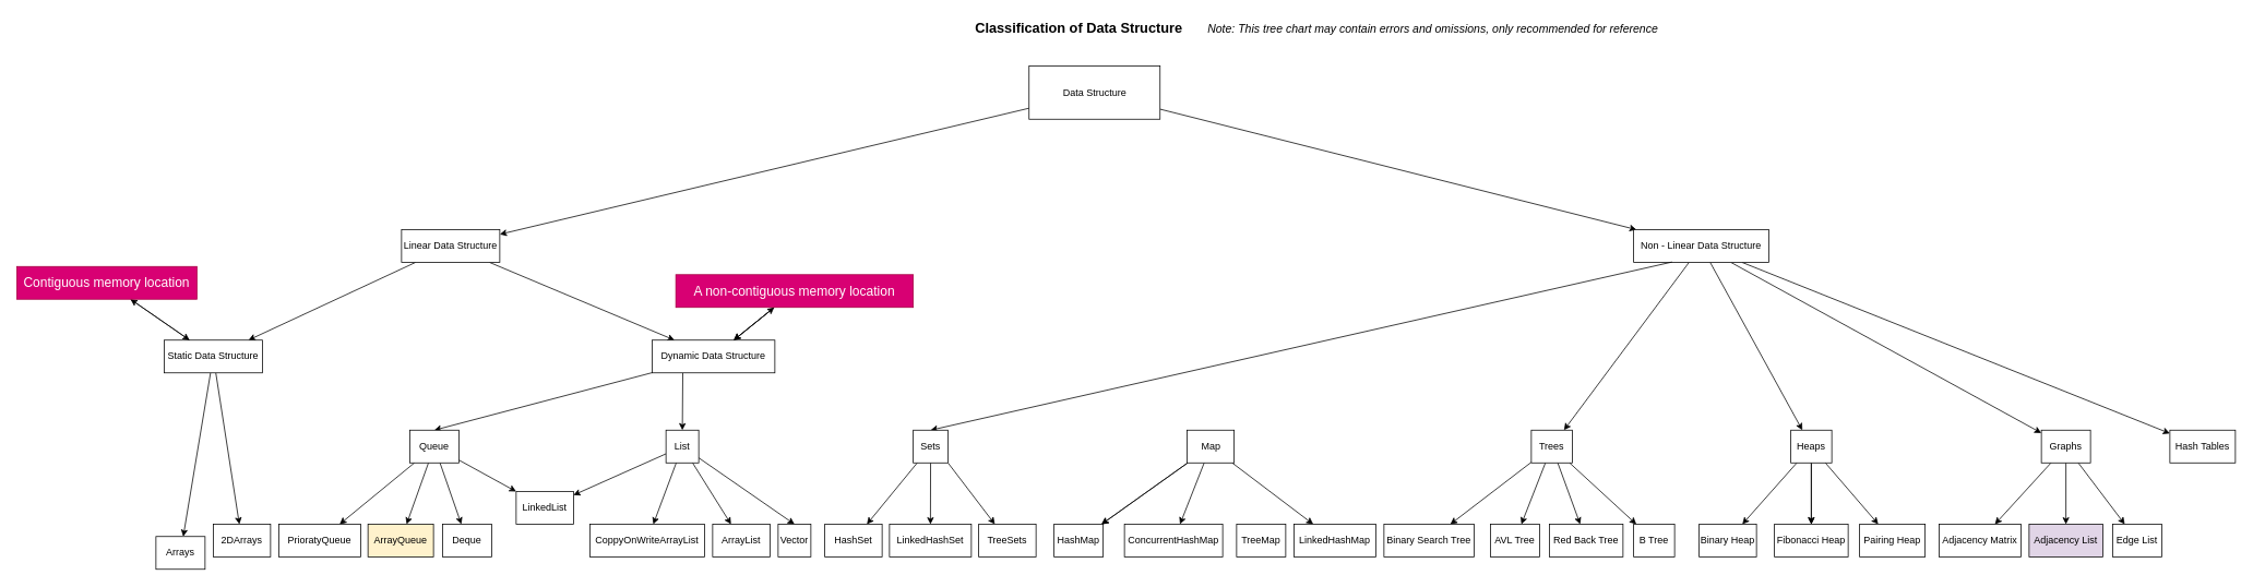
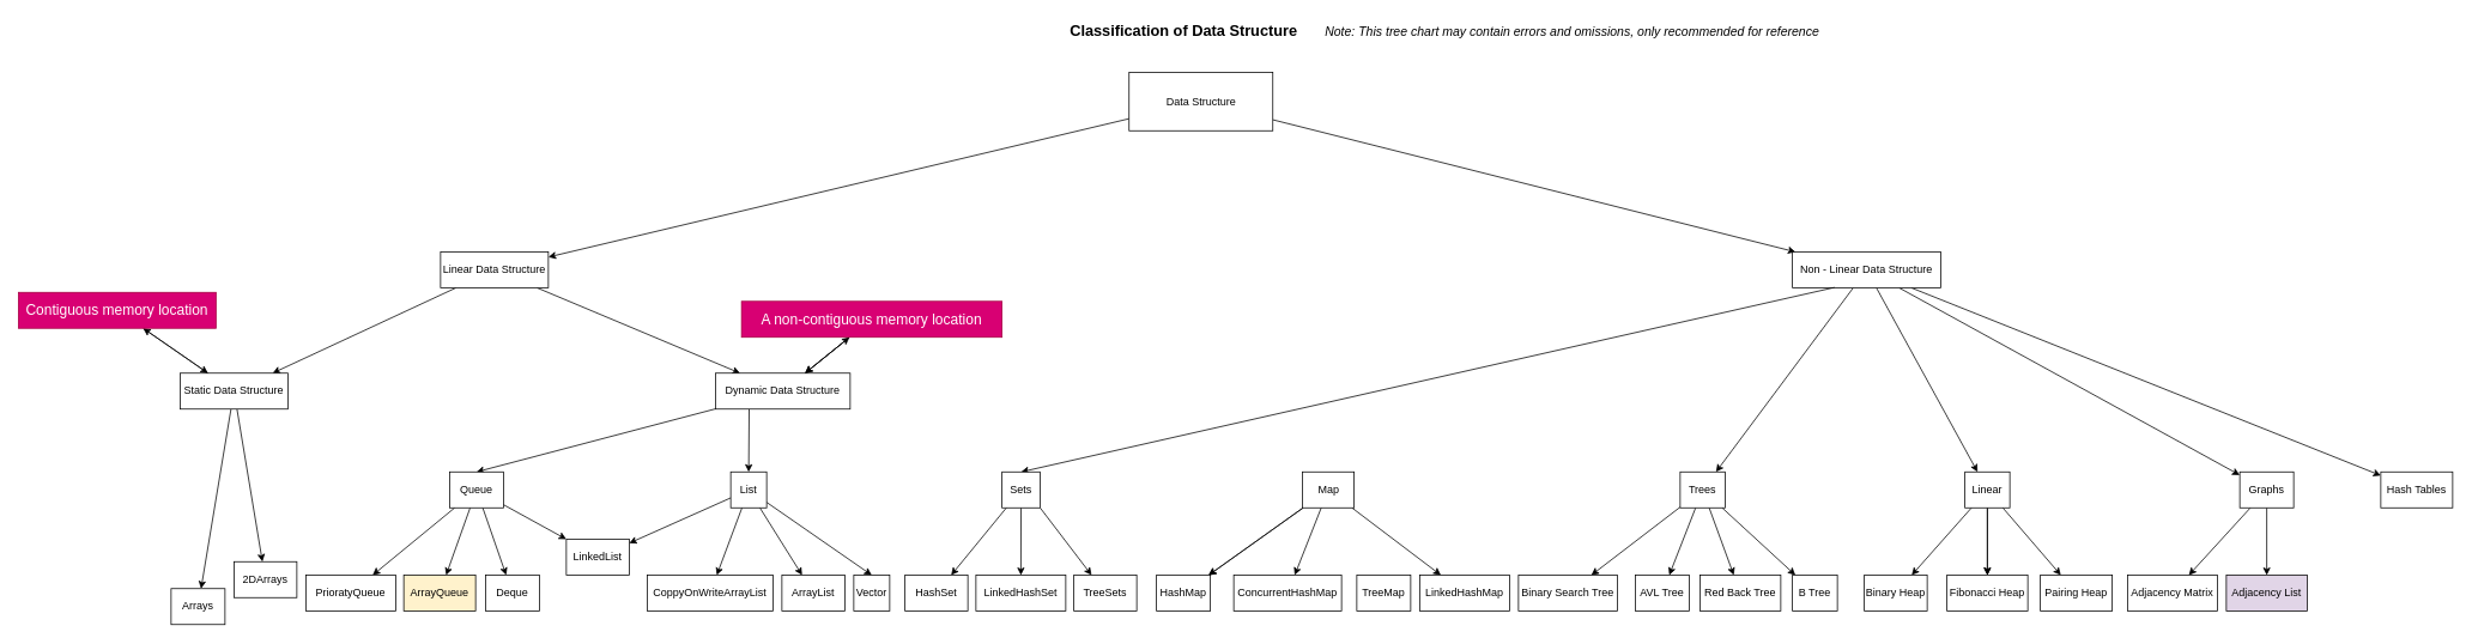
  <mxCell id="0" />
  <mxCell id="1" parent="0" />
  <mxCell id="2" value="Classification of Data Structure" style="text;strokeColor=none;align=center;fillColor=none;html=1;verticalAlign=middle;whiteSpace=wrap;rounded=0;glass=0;fontSize=17;labelBackgroundColor=none;fontStyle=1;" parent="1" vertex="1"><mxGeometry x="1184.5" y="20" width="265" height="30" as="geometry" /></mxCell>
  <mxCell id="3" style="edgeStyle=none;html=1;verticalAlign=middle;" parent="1" source="5" target="8" edge="1"><mxGeometry relative="1" as="geometry" /></mxCell>
  <mxCell id="4" style="edgeStyle=none;html=1;verticalAlign=middle;" parent="1" source="5" target="14" edge="1"><mxGeometry relative="1" as="geometry" /></mxCell>
  <mxCell id="5" value="Data Structure" style="whiteSpace=wrap;html=1;verticalAlign=middle;" parent="1" vertex="1"><mxGeometry x="1256.5" y="80" width="160" height="65" as="geometry" /></mxCell>
  <mxCell id="6" style="edgeStyle=none;html=1;verticalAlign=middle;" parent="1" source="8" target="18" edge="1"><mxGeometry relative="1" as="geometry" /></mxCell>
  <mxCell id="7" value="" style="edgeStyle=none;html=1;verticalAlign=middle;" parent="1" source="8" target="23" edge="1"><mxGeometry relative="1" as="geometry" /></mxCell>
  <mxCell id="8" value="Linear Data Structure" style="whiteSpace=wrap;html=1;verticalAlign=middle;" parent="1" vertex="1"><mxGeometry x="490" y="280" width="120" height="40" as="geometry" /></mxCell>
  <mxCell id="9" value="" style="edgeStyle=none;html=1;verticalAlign=middle;" parent="1" source="14" target="28" edge="1"><mxGeometry relative="1" as="geometry" /></mxCell>
  <mxCell id="10" value="" style="edgeStyle=none;html=1;verticalAlign=middle;" parent="1" source="14" target="32" edge="1"><mxGeometry relative="1" as="geometry" /></mxCell>
  <mxCell id="11" value="" style="edgeStyle=none;html=1;verticalAlign=middle;" parent="1" source="14" target="64" edge="1"><mxGeometry relative="1" as="geometry" /></mxCell>
  <mxCell id="12" value="" style="edgeStyle=none;html=1;verticalAlign=middle;" parent="1" source="14" target="65" edge="1"><mxGeometry relative="1" as="geometry" /></mxCell>
  <mxCell id="13" value="" style="edgeStyle=none;html=1;exitX=1;exitY=1;exitDx=0;exitDy=0;verticalAlign=middle;" parent="1" source="56" target="66" edge="1"><mxGeometry relative="1" as="geometry" /></mxCell>
  <mxCell id="14" value="Non - Linear Data Structure" style="whiteSpace=wrap;html=1;verticalAlign=middle;" parent="1" vertex="1"><mxGeometry x="1995" y="280" width="165" height="40" as="geometry" /></mxCell>
  <mxCell id="15" value="" style="edgeStyle=none;html=1;verticalAlign=middle;" parent="1" source="18" target="33" edge="1"><mxGeometry relative="1" as="geometry" /></mxCell>
  <mxCell id="16" value="" style="edgeStyle=none;html=1;verticalAlign=middle;" parent="1" source="18" target="48" edge="1"><mxGeometry relative="1" as="geometry" /></mxCell>
  <mxCell id="17" value="" style="edgeStyle=none;html=1;verticalAlign=middle;" parent="1" source="18" target="68" edge="1"><mxGeometry relative="1" as="geometry" /></mxCell>
  <mxCell id="18" value="Static Data Structure" style="whiteSpace=wrap;html=1;verticalAlign=middle;" parent="1" vertex="1"><mxGeometry x="200" y="415" width="120" height="40" as="geometry" /></mxCell>
  <mxCell id="19" value="" style="edgeStyle=none;html=1;entryX=0.5;entryY=0;entryDx=0;entryDy=0;verticalAlign=middle;" parent="1" source="23" target="38" edge="1"><mxGeometry relative="1" as="geometry" /></mxCell>
  <mxCell id="20" value="" style="edgeStyle=none;html=1;entryX=0.5;entryY=0;entryDx=0;entryDy=0;exitX=0.25;exitY=1;exitDx=0;exitDy=0;verticalAlign=middle;" parent="1" source="23" target="43" edge="1"><mxGeometry relative="1" as="geometry" /></mxCell>
  <mxCell id="21" value="" style="edgeStyle=none;html=1;verticalAlign=middle;" parent="1" source="23" target="46" edge="1"><mxGeometry relative="1" as="geometry" /></mxCell>
  <mxCell id="22" value="" style="edgeStyle=none;html=1;exitX=0.284;exitY=0.988;exitDx=0;exitDy=0;entryX=0.5;entryY=0;entryDx=0;entryDy=0;exitPerimeter=0;verticalAlign=middle;" parent="1" source="14" target="56" edge="1"><mxGeometry relative="1" as="geometry" /></mxCell>
  <mxCell id="23" value="Dynamic Data Structure" style="whiteSpace=wrap;html=1;verticalAlign=middle;" parent="1" vertex="1"><mxGeometry x="796" y="415" width="150" height="40" as="geometry" /></mxCell>
  <mxCell id="24" value="" style="edgeStyle=none;html=1;verticalAlign=middle;" parent="1" source="28" target="78" edge="1"><mxGeometry relative="1" as="geometry" /></mxCell>
  <mxCell id="25" value="" style="edgeStyle=none;html=1;verticalAlign=middle;" parent="1" source="28" target="79" edge="1"><mxGeometry relative="1" as="geometry" /></mxCell>
  <mxCell id="26" value="" style="edgeStyle=none;html=1;verticalAlign=middle;" parent="1" source="28" target="80" edge="1"><mxGeometry relative="1" as="geometry" /></mxCell>
  <mxCell id="27" value="" style="edgeStyle=none;html=1;verticalAlign=middle;" parent="1" source="28" target="81" edge="1"><mxGeometry relative="1" as="geometry" /></mxCell>
  <mxCell id="28" value="Trees" style="whiteSpace=wrap;html=1;verticalAlign=middle;" parent="1" vertex="1"><mxGeometry x="1870" y="525" width="50" height="40" as="geometry" /></mxCell>
  <mxCell id="29" value="" style="edgeStyle=none;html=1;verticalAlign=middle;" parent="1" source="32" target="85" edge="1"><mxGeometry relative="1" as="geometry" /></mxCell>
  <mxCell id="30" value="" style="edgeStyle=none;html=1;verticalAlign=middle;" parent="1" source="32" target="86" edge="1"><mxGeometry relative="1" as="geometry" /></mxCell>
- <mxCell id="31" value="" style="edgeStyle=none;html=1;verticalAlign=middle;" parent="1" source="32" target="87" edge="1"><mxGeometry relative="1" as="geometry" /></mxCell>
  <mxCell id="32" value="Graphs" style="whiteSpace=wrap;html=1;verticalAlign=middle;" parent="1" vertex="1"><mxGeometry x="2493" y="525" width="60" height="40" as="geometry" /></mxCell>
  <mxCell id="33" value="Arrays" style="whiteSpace=wrap;html=1;verticalAlign=middle;" parent="1" vertex="1"><mxGeometry x="190" y="655" width="60" height="40" as="geometry" /></mxCell>
  <mxCell id="34" value="" style="edgeStyle=none;html=1;entryX=0;entryY=0;entryDx=0;entryDy=0;verticalAlign=middle;" parent="1" source="38" target="52" edge="1"><mxGeometry relative="1" as="geometry"><mxPoint x="320" y="637.353" as="targetPoint" /></mxGeometry></mxCell>
  <mxCell id="35" value="" style="edgeStyle=none;html=1;verticalAlign=middle;" parent="1" source="38" target="49" edge="1"><mxGeometry relative="1" as="geometry" /></mxCell>
  <mxCell id="36" value="" style="edgeStyle=none;html=1;verticalAlign=middle;" parent="1" source="38" target="50" edge="1"><mxGeometry relative="1" as="geometry" /></mxCell>
  <mxCell id="37" value="" style="edgeStyle=none;html=1;verticalAlign=middle;" parent="1" source="38" target="59" edge="1"><mxGeometry relative="1" as="geometry" /></mxCell>
  <mxCell id="38" value="Queue" style="whiteSpace=wrap;html=1;verticalAlign=middle;" parent="1" vertex="1"><mxGeometry x="500" y="525" width="60" height="40" as="geometry" /></mxCell>
  <mxCell id="39" value="" style="edgeStyle=none;html=1;verticalAlign=middle;" parent="1" source="43" target="51" edge="1"><mxGeometry relative="1" as="geometry" /></mxCell>
  <mxCell id="40" value="" style="edgeStyle=none;html=1;verticalAlign=middle;" parent="1" source="43" target="52" edge="1"><mxGeometry relative="1" as="geometry" /></mxCell>
  <mxCell id="41" style="edgeStyle=none;html=1;entryX=0.5;entryY=0;entryDx=0;entryDy=0;verticalAlign=middle;" parent="1" source="43" target="53" edge="1"><mxGeometry relative="1" as="geometry" /></mxCell>
  <mxCell id="42" value="" style="edgeStyle=none;html=1;verticalAlign=middle;" parent="1" source="43" target="67" edge="1"><mxGeometry relative="1" as="geometry" /></mxCell>
  <mxCell id="43" value="List" style="whiteSpace=wrap;html=1;verticalAlign=middle;" parent="1" vertex="1"><mxGeometry x="813" y="525" width="40" height="40" as="geometry" /></mxCell>
  <mxCell id="44" value="" style="edgeStyle=none;html=1;verticalAlign=middle;" parent="1" source="46" target="23" edge="1"><mxGeometry relative="1" as="geometry" /></mxCell>
  <mxCell id="45" style="edgeStyle=none;html=1;verticalAlign=middle;" parent="1" source="46" target="23" edge="1"><mxGeometry relative="1" as="geometry" /></mxCell>
  <mxCell id="46" value="A non-contiguous memory location" style="whiteSpace=wrap;html=1;fillColor=#d80073;fontColor=#ffffff;strokeColor=#A50040;fontSize=16;verticalAlign=middle;" parent="1" vertex="1"><mxGeometry x="825" y="335" width="290" height="40" as="geometry" /></mxCell>
  <mxCell id="47" style="edgeStyle=none;html=1;verticalAlign=middle;" parent="1" source="48" target="18" edge="1"><mxGeometry relative="1" as="geometry" /></mxCell>
  <mxCell id="48" value="&lt;span style=&quot;font-size: 16px;&quot;&gt;Contiguous memory location&lt;/span&gt;" style="whiteSpace=wrap;html=1;fillColor=#d80073;fontColor=#ffffff;strokeColor=#A50040;verticalAlign=middle;" parent="1" vertex="1"><mxGeometry x="20" y="325" width="220" height="40" as="geometry" /></mxCell>
  <mxCell id="49" value="PrioratyQueue" style="whiteSpace=wrap;html=1;verticalAlign=middle;" parent="1" vertex="1"><mxGeometry x="340" y="640" width="100" height="40" as="geometry" /></mxCell>
  <mxCell id="50" value="ArrayQueue" style="whiteSpace=wrap;html=1;verticalAlign=middle;fillColor=#fff2cc;" parent="1" vertex="1"><mxGeometry x="449" y="640" width="80" height="40" as="geometry" /></mxCell>
  <mxCell id="51" value="ArrayList" style="whiteSpace=wrap;html=1;verticalAlign=middle;" parent="1" vertex="1"><mxGeometry x="870" y="640" width="70" height="40" as="geometry" /></mxCell>
  <mxCell id="52" value="LinkedList" style="whiteSpace=wrap;html=1;verticalAlign=middle;" parent="1" vertex="1"><mxGeometry x="630" y="600" width="70" height="40" as="geometry" /></mxCell>
  <mxCell id="53" value="Vector" style="whiteSpace=wrap;html=1;verticalAlign=middle;" parent="1" vertex="1"><mxGeometry x="950" y="640" width="40" height="40" as="geometry" /></mxCell>
  <mxCell id="54" value="" style="edgeStyle=none;html=1;verticalAlign=middle;" parent="1" source="56" target="57" edge="1"><mxGeometry relative="1" as="geometry" /></mxCell>
  <mxCell id="55" value="" style="edgeStyle=none;html=1;verticalAlign=middle;" parent="1" source="56" target="58" edge="1"><mxGeometry relative="1" as="geometry" /></mxCell>
  <mxCell id="56" value="Sets" style="whiteSpace=wrap;html=1;verticalAlign=middle;" parent="1" vertex="1"><mxGeometry x="1115" y="525" width="42.5" height="40" as="geometry" /></mxCell>
  <mxCell id="57" value="HashSet" style="whiteSpace=wrap;html=1;verticalAlign=middle;" parent="1" vertex="1"><mxGeometry x="1007" y="640" width="70" height="40" as="geometry" /></mxCell>
  <mxCell id="58" value="LinkedHashSet" style="whiteSpace=wrap;html=1;verticalAlign=middle;" parent="1" vertex="1"><mxGeometry x="1086" y="640" width="100" height="40" as="geometry" /></mxCell>
  <mxCell id="59" value="Deque" style="whiteSpace=wrap;html=1;verticalAlign=middle;" parent="1" vertex="1"><mxGeometry x="540" y="640" width="60" height="40" as="geometry" /></mxCell>
  <mxCell id="60" value="" style="edgeStyle=none;html=1;verticalAlign=middle;" parent="1" source="64" target="82" edge="1"><mxGeometry relative="1" as="geometry" /></mxCell>
  <mxCell id="61" value="" style="edgeStyle=none;html=1;verticalAlign=middle;" parent="1" source="64" target="83" edge="1"><mxGeometry relative="1" as="geometry" /></mxCell>
  <mxCell id="62" value="" style="edgeStyle=none;html=1;verticalAlign=middle;" parent="1" source="64" target="83" edge="1"><mxGeometry relative="1" as="geometry" /></mxCell>
  <mxCell id="63" value="" style="edgeStyle=none;html=1;verticalAlign=middle;" parent="1" source="64" target="84" edge="1"><mxGeometry relative="1" as="geometry" /></mxCell>
- <mxCell id="64" value="Heaps" style="whiteSpace=wrap;html=1;verticalAlign=middle;" parent="1" vertex="1"><mxGeometry x="2187" y="525" width="50" height="40" as="geometry" /></mxCell>
+ <mxCell id="64" value="Linear" style="whiteSpace=wrap;html=1;verticalAlign=middle;" parent="1" vertex="1"><mxGeometry x="2187" y="525" width="50" height="40" as="geometry" /></mxCell>
  <mxCell id="65" value="Hash Tables" style="whiteSpace=wrap;html=1;verticalAlign=middle;" parent="1" vertex="1"><mxGeometry x="2650" y="525" width="80" height="40" as="geometry" /></mxCell>
  <mxCell id="66" value="TreeSets" style="whiteSpace=wrap;html=1;verticalAlign=middle;" parent="1" vertex="1"><mxGeometry x="1195" y="640" width="70" height="40" as="geometry" /></mxCell>
  <mxCell id="67" value="CoppyOnWriteArrayList" style="whiteSpace=wrap;html=1;verticalAlign=middle;" parent="1" vertex="1"><mxGeometry x="720" y="640" width="140" height="40" as="geometry" /></mxCell>
- <mxCell id="68" value="2DArrays" style="whiteSpace=wrap;html=1;verticalAlign=middle;" parent="1" vertex="1"><mxGeometry x="260" y="640" width="70" height="40" as="geometry" /></mxCell>
+ <mxCell id="68" value="2DArrays" style="whiteSpace=wrap;html=1;verticalAlign=middle;" parent="1" vertex="1"><mxGeometry x="260" y="625" width="70" height="40" as="geometry" /></mxCell>
  <mxCell id="69" value="" style="edgeStyle=none;html=1;verticalAlign=middle;" parent="1" source="73" target="74" edge="1"><mxGeometry relative="1" as="geometry" /></mxCell>
  <mxCell id="70" value="" style="edgeStyle=none;html=1;verticalAlign=middle;" parent="1" source="73" target="74" edge="1"><mxGeometry relative="1" as="geometry" /></mxCell>
  <mxCell id="71" value="" style="edgeStyle=none;html=1;verticalAlign=middle;" parent="1" source="73" target="75" edge="1"><mxGeometry relative="1" as="geometry" /></mxCell>
  <mxCell id="72" value="" style="edgeStyle=none;html=1;verticalAlign=middle;" parent="1" source="73" target="77" edge="1"><mxGeometry relative="1" as="geometry" /></mxCell>
  <mxCell id="73" value="Map" style="whiteSpace=wrap;html=1;verticalAlign=middle;" parent="1" vertex="1"><mxGeometry x="1449.5" y="525" width="57.5" height="40" as="geometry" /></mxCell>
  <mxCell id="74" value="HashMap" style="whiteSpace=wrap;html=1;verticalAlign=middle;" parent="1" vertex="1"><mxGeometry x="1287" y="640" width="60" height="40" as="geometry" /></mxCell>
  <mxCell id="75" value="LinkedHashMap" style="whiteSpace=wrap;html=1;verticalAlign=middle;" parent="1" vertex="1"><mxGeometry x="1580" y="640" width="100" height="40" as="geometry" /></mxCell>
  <mxCell id="76" value="TreeMap" style="whiteSpace=wrap;html=1;verticalAlign=middle;" parent="1" vertex="1"><mxGeometry x="1510" y="640" width="60" height="40" as="geometry" /></mxCell>
  <mxCell id="77" value="ConcurrentHashMap" style="whiteSpace=wrap;html=1;verticalAlign=middle;" parent="1" vertex="1"><mxGeometry x="1373" y="640" width="120" height="40" as="geometry" /></mxCell>
  <mxCell id="78" value="Binary Search Tree" style="whiteSpace=wrap;html=1;verticalAlign=middle;" parent="1" vertex="1"><mxGeometry x="1690" y="640" width="110" height="40" as="geometry" /></mxCell>
  <mxCell id="79" value="AVL Tree" style="whiteSpace=wrap;html=1;verticalAlign=middle;" parent="1" vertex="1"><mxGeometry x="1820" y="640" width="60" height="40" as="geometry" /></mxCell>
  <mxCell id="80" value="Red Back Tree" style="whiteSpace=wrap;html=1;verticalAlign=middle;" parent="1" vertex="1"><mxGeometry x="1892" y="640" width="90" height="40" as="geometry" /></mxCell>
  <mxCell id="81" value="B Tree" style="whiteSpace=wrap;html=1;verticalAlign=middle;" parent="1" vertex="1"><mxGeometry x="1995" y="640" width="50" height="40" as="geometry" /></mxCell>
  <mxCell id="82" value="Binary Heap" style="whiteSpace=wrap;html=1;verticalAlign=middle;" parent="1" vertex="1"><mxGeometry x="2075" y="640" width="70" height="40" as="geometry" /></mxCell>
  <mxCell id="83" value="Fibonacci Heap" style="whiteSpace=wrap;html=1;verticalAlign=middle;" parent="1" vertex="1"><mxGeometry x="2167" y="640" width="90" height="40" as="geometry" /></mxCell>
  <mxCell id="84" value="Pairing Heap" style="whiteSpace=wrap;html=1;verticalAlign=middle;" parent="1" vertex="1"><mxGeometry x="2271" y="640" width="80" height="40" as="geometry" /></mxCell>
  <mxCell id="85" value="Adjacency Matrix" style="whiteSpace=wrap;html=1;verticalAlign=middle;" parent="1" vertex="1"><mxGeometry x="2368" y="640" width="100" height="40" as="geometry" /></mxCell>
  <mxCell id="86" value="Adjacency List" style="whiteSpace=wrap;html=1;verticalAlign=middle;fillColor=#e1d5e7;" parent="1" vertex="1"><mxGeometry x="2478" y="640" width="90" height="40" as="geometry" /></mxCell>
- <mxCell id="87" value="Edge List" style="whiteSpace=wrap;html=1;verticalAlign=middle;" parent="1" vertex="1"><mxGeometry x="2580" y="640" width="60" height="40" as="geometry" /></mxCell>
  <mxCell id="88" value="&lt;i style=&quot;font-size: 14px;&quot;&gt;Note: This tree chart may contain errors and omissions, only recommended for reference&lt;/i&gt;" style="text;html=1;strokeColor=none;fillColor=none;align=center;verticalAlign=middle;whiteSpace=wrap;rounded=0;fontSize=14;" vertex="1" parent="1"><mxGeometry x="1449.5" y="20" width="600" height="30" as="geometry" /></mxCell>
